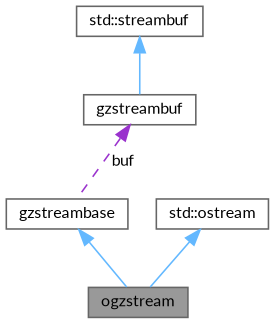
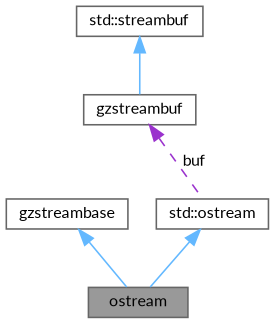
  digraph {
    fontname=Lato
    node [color=gray40 fillcolor=white fontname=Lato fontsize=10 shape=box style=filled]
    edge [color=steelblue1 dir=back fontname=Lato fontsize=10 labelfontname=Helvetica labelfontsize=10 style=solid]
-   n1 [fillcolor=grey60 fontcolor=black height=0.2 label=ogzstream width=0.4]
+   n1 [fillcolor=grey60 fontcolor=black height=0.2 label=ostream width=0.4]
    n2 [height=0.2 label=gzstreambase width=0.4]
    n3 [height=0.2 label=gzstreambuf width=0.4]
    n4 [height=0.2 label="std::streambuf" width=0.4]
    n5 [height=0.2 label="std::ostream" width=0.4]
    n2 -> n1
-   n3 -> n2 [color=darkorchid3 label=" buf" style=dashed]
+   n3 -> n5 [color=darkorchid3 label=" buf" style=dashed]
    n4 -> n3
    n5 -> n1
  }
